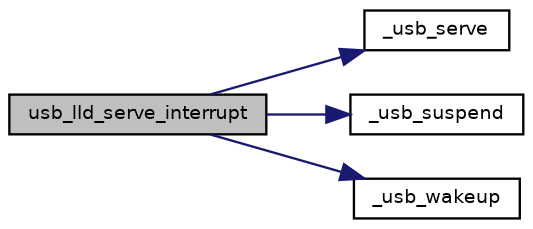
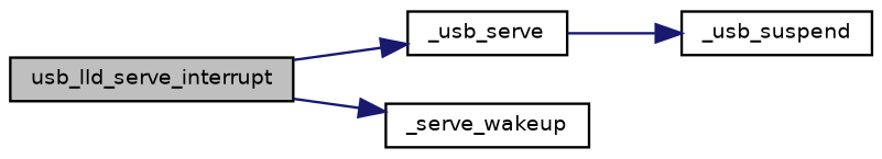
  digraph {
    rankdir=LR
    node [color=black fontname=Helvetica fontsize=8 shape=record]
    edge [color=midnightblue fontname=Helvetica fontsize=8 labelfontname=Helvetica labelfontsize=8 style=solid]
    n1 [fillcolor=grey75 fontcolor=black height=0.2 label=usb_lld_serve_interrupt style=filled width=0.4]
    n2 [height=0.2 label=_usb_serve width=0.4]
    n3 [height=0.2 label=_usb_suspend width=0.4]
-   n4 [height=0.2 label=_usb_wakeup width=0.4]
+   n4 [height=0.2 label=_serve_wakeup width=0.4]
    n1 -> n2
-   n1 -> n3
+   n2 -> n3
    n1 -> n4
  }
